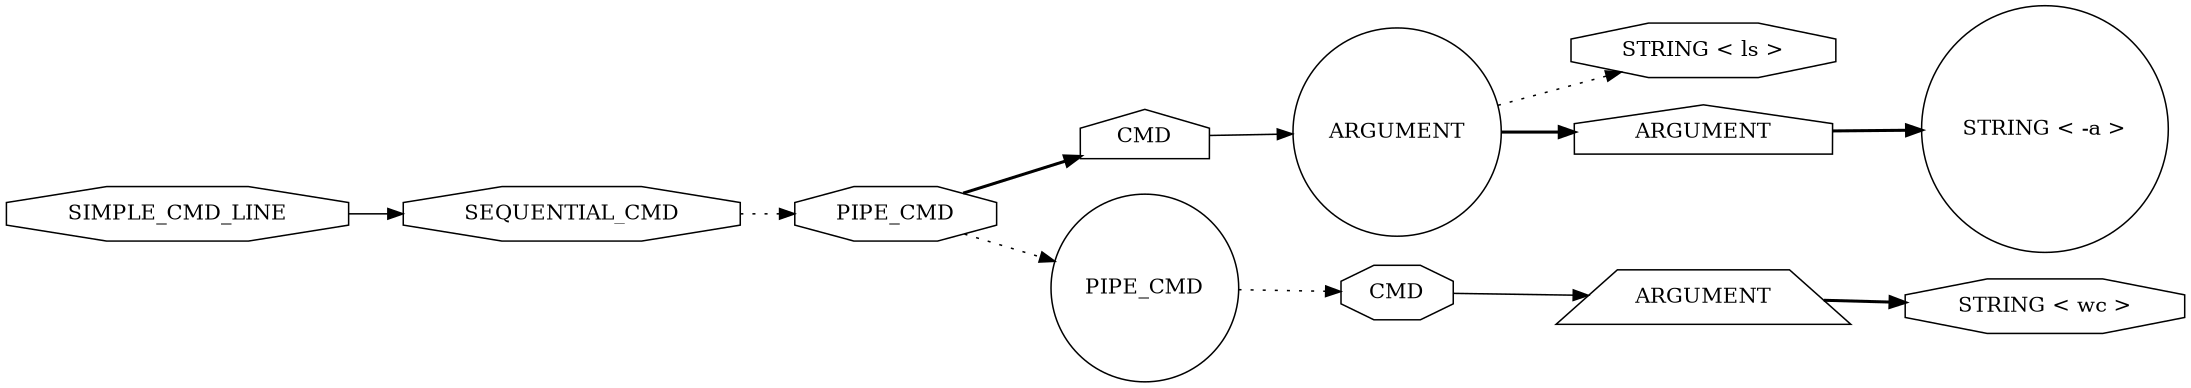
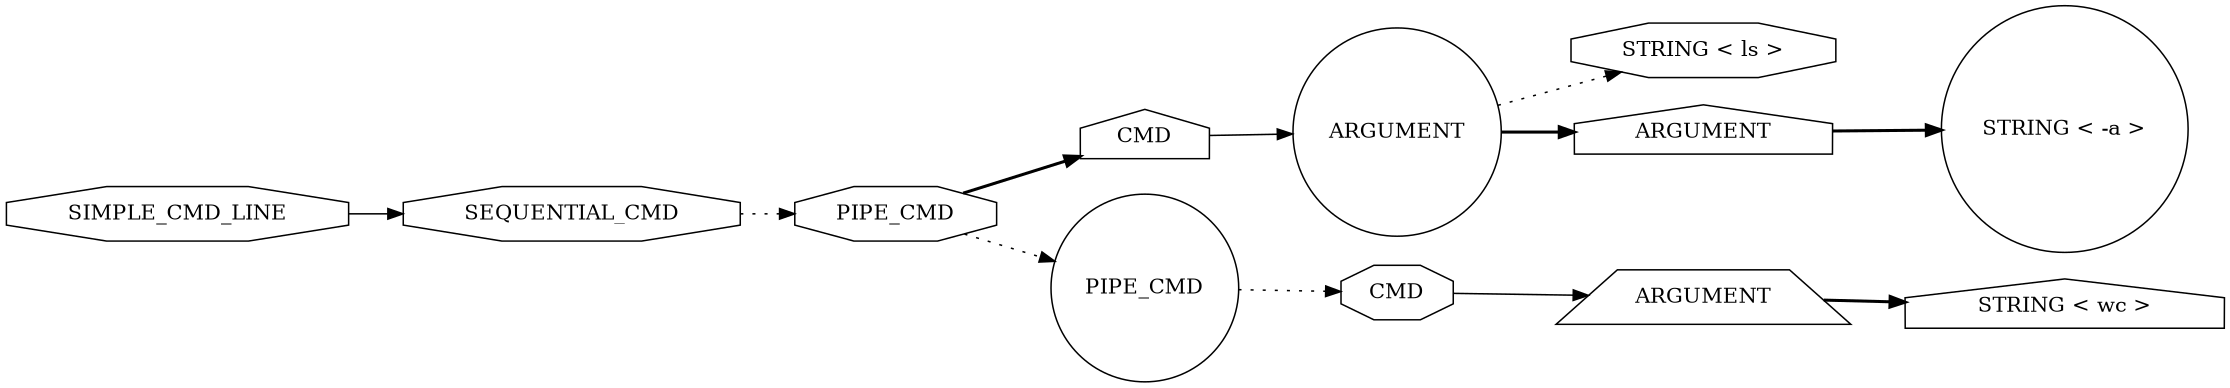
  digraph {
    rankdir=LR
    node [shape=octagon]
    edge [style=dotted]
    n1 [label="SIMPLE_CMD_LINE\n"]
    n2 [label="SEQUENTIAL_CMD\n"]
    n3 [label="PIPE_CMD\n"]
    n4 [label="CMD\n" shape=house]
    n5 [label="PIPE_CMD\n" shape=circle]
    n6 [label="ARGUMENT\n" shape=circle]
    n7 [label="CMD\n"]
    n8 [label="STRING < ls >\n"]
    n9 [label="ARGUMENT\n" shape=house]
    n10 [label="ARGUMENT\n" shape=trapezium]
    n11 [label="STRING < -a >\n" shape=circle]
-   n12 [label="STRING < wc >\n"]
+   n12 [label="STRING < wc >\n" shape=house]
    n1 -> n2 [style=solid]
    n2 -> n3
    n3 -> n4 [style=bold]
    n3 -> n5
    n4 -> n6 [style=solid]
    n5 -> n7
    n6 -> n8
    n6 -> n9 [style=bold]
    n7 -> n10 [style=solid]
    n9 -> n11 [style=bold]
    n10 -> n12 [style=bold]
  }
